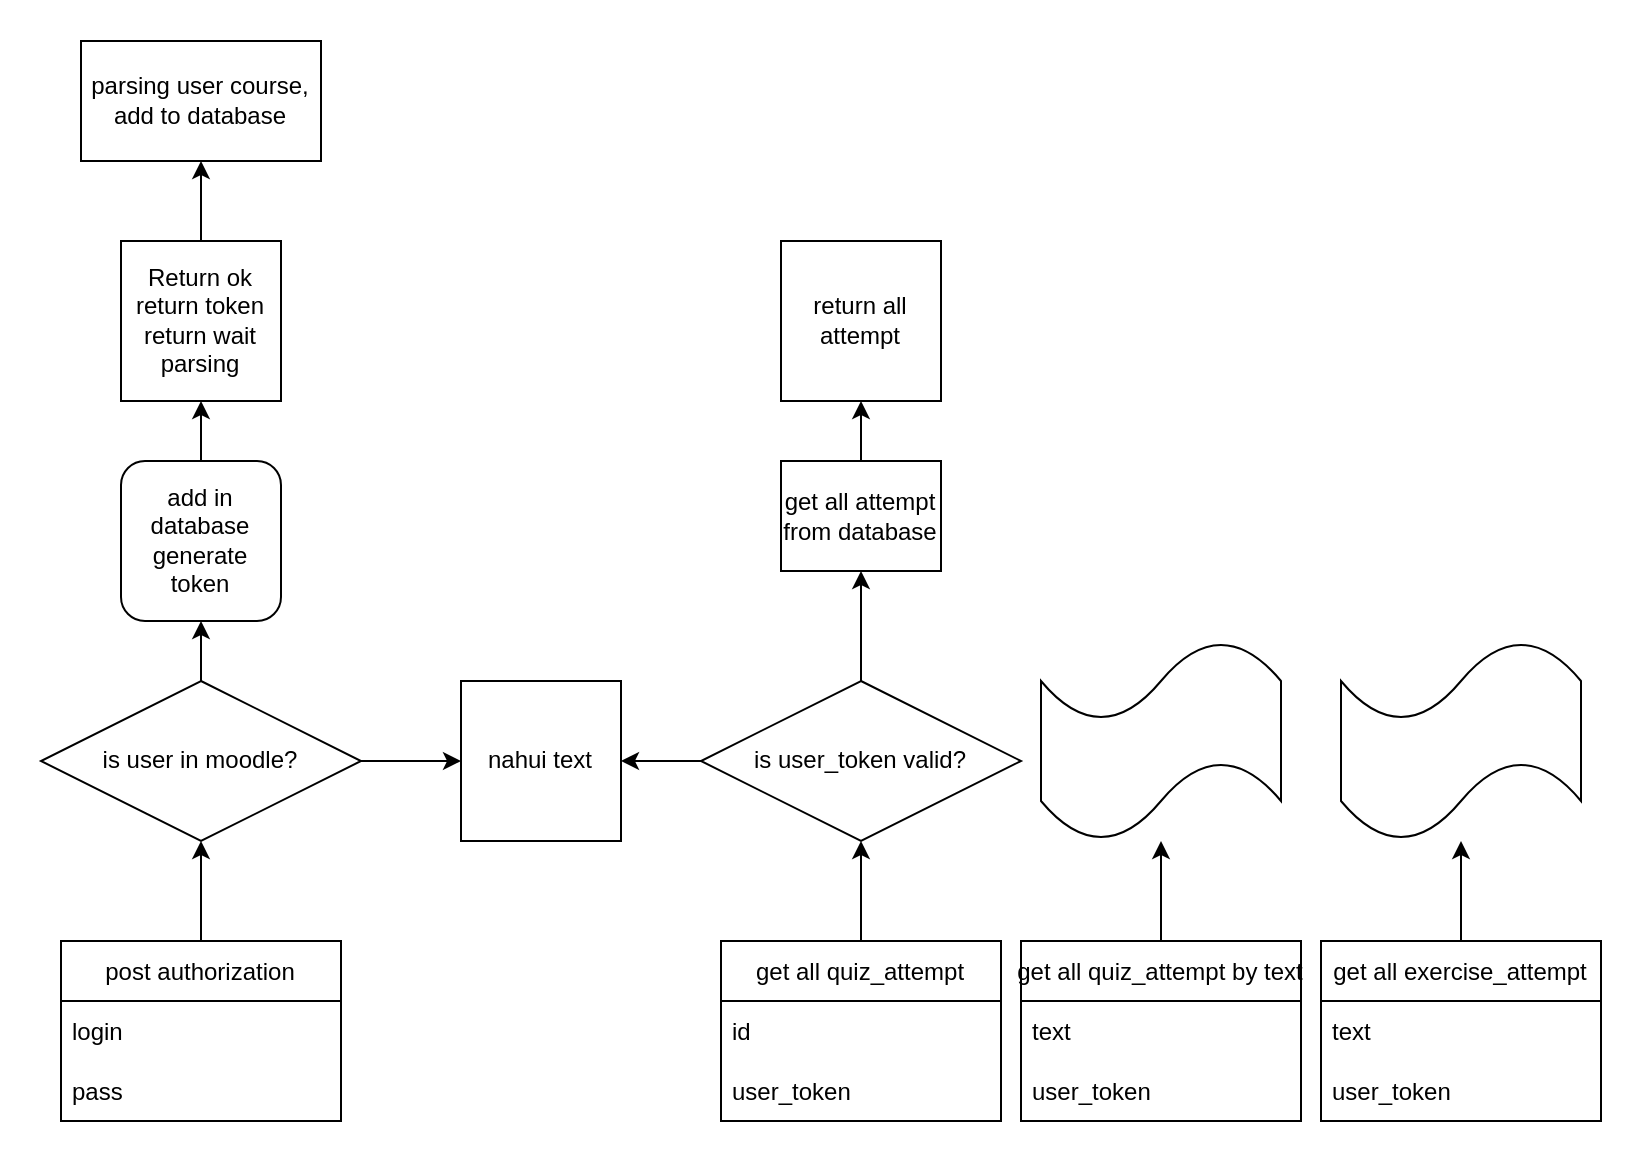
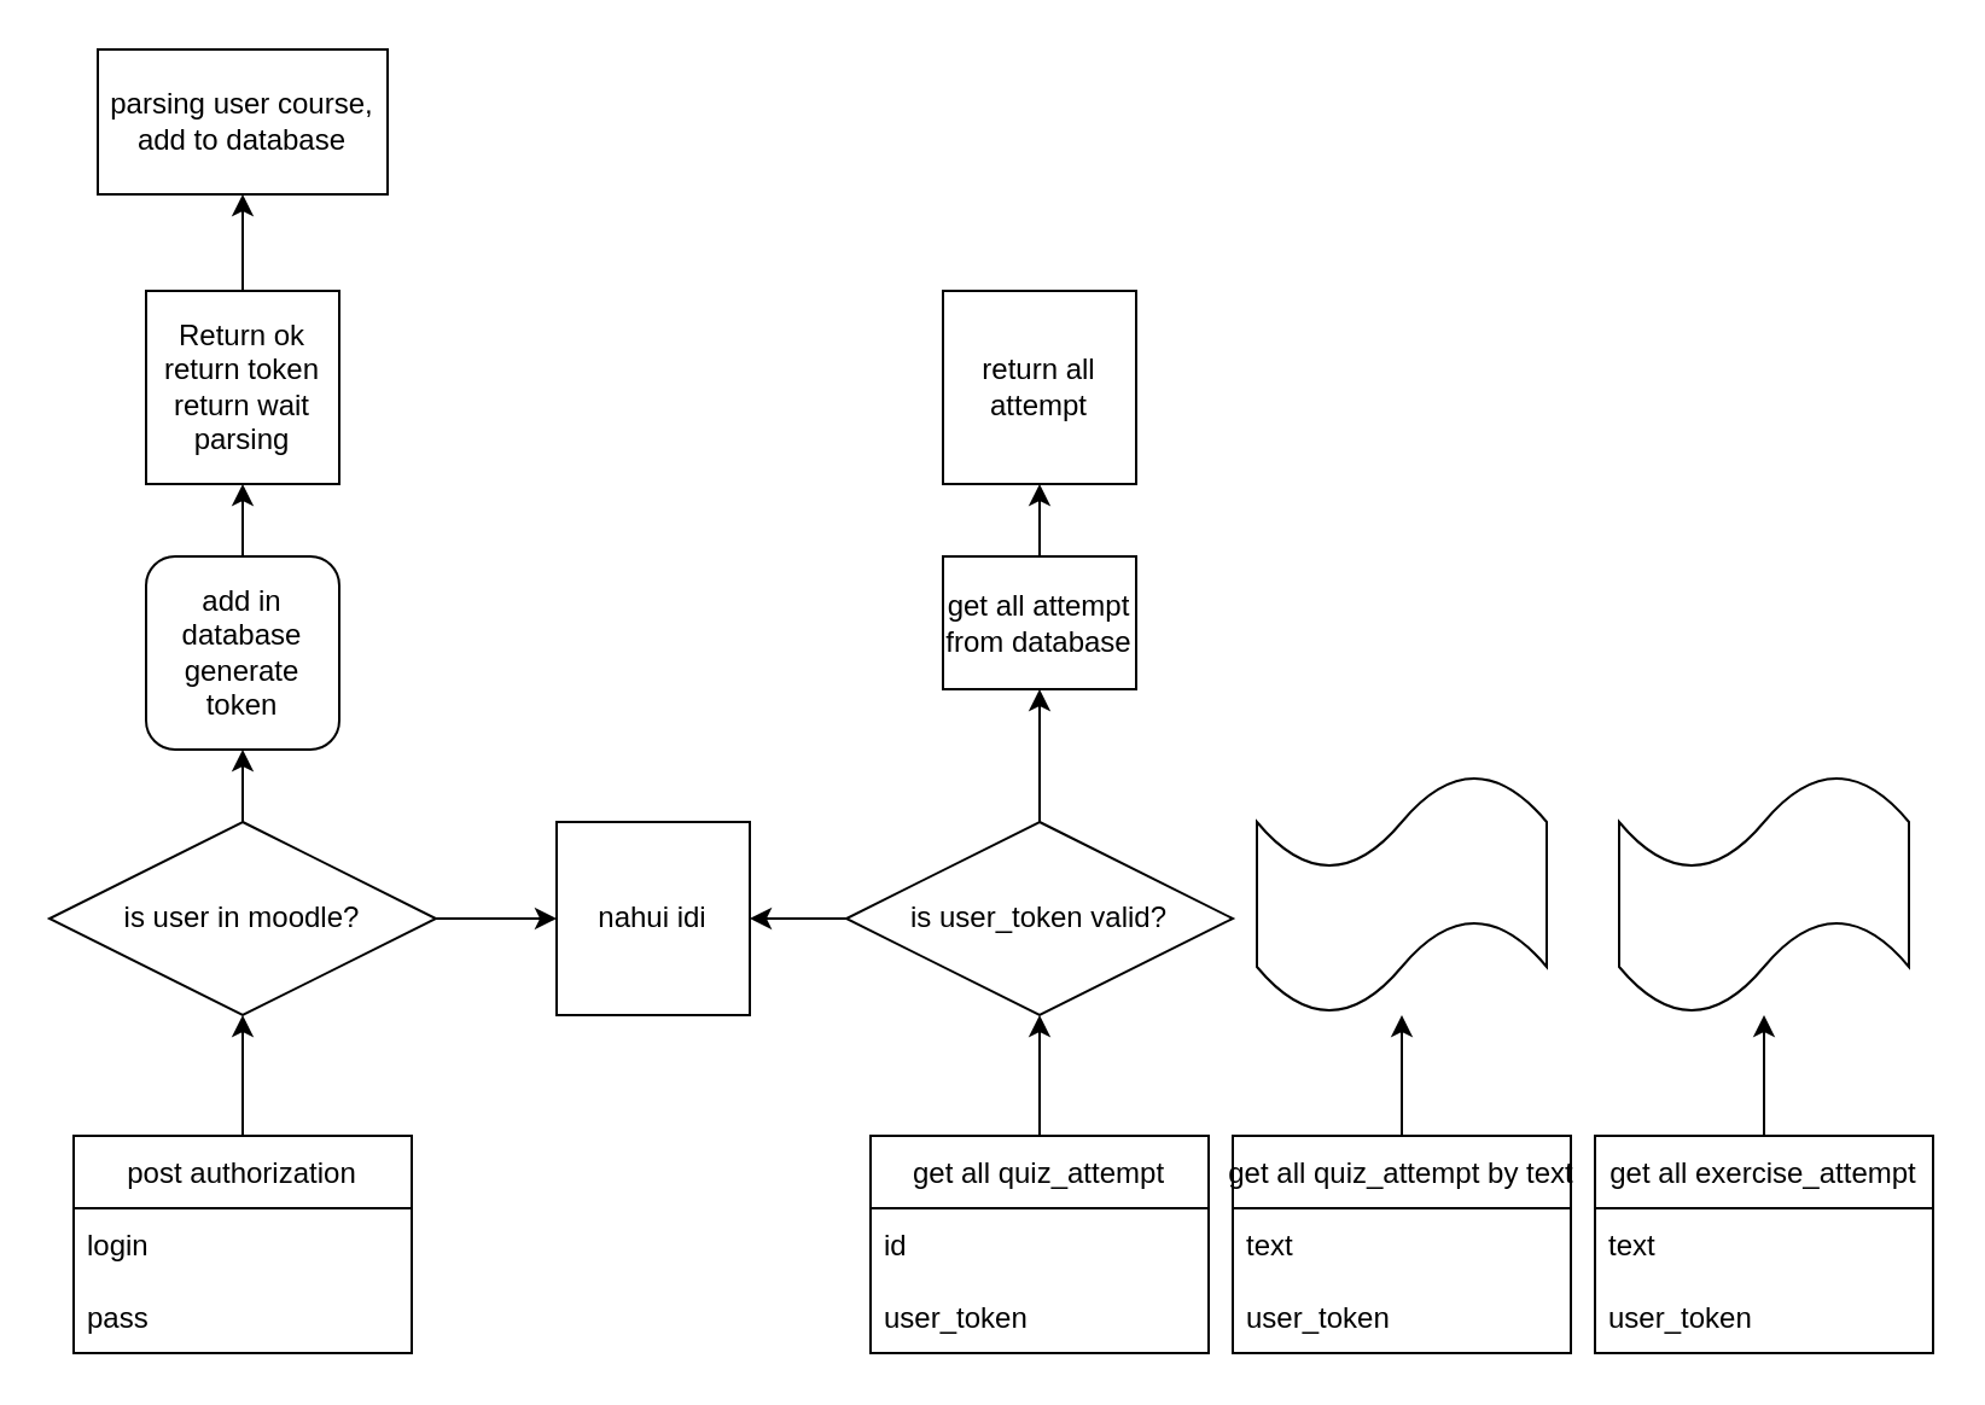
  <mxCell id="0" />
  <mxCell id="1" parent="0" />
  <mxCell id="2" style="edgeStyle=none;rounded=0;orthogonalLoop=1;jettySize=auto;html=1;" edge="1" parent="1" source="21" target="19"><mxGeometry relative="1" as="geometry"><mxPoint x="290" y="420" as="targetPoint" /></mxGeometry></mxCell>
  <mxCell id="3" style="edgeStyle=none;rounded=0;orthogonalLoop=1;jettySize=auto;html=1;exitX=0.5;exitY=0;exitDx=0;exitDy=0;entryX=0.5;entryY=1;entryDx=0;entryDy=0;" edge="1" parent="1" source="4" target="9"><mxGeometry relative="1" as="geometry" /></mxCell>
  <mxCell id="4" value="post authorization" style="swimlane;fontStyle=0;childLayout=stackLayout;horizontal=1;startSize=30;horizontalStack=0;resizeParent=1;resizeParentMax=0;resizeLast=0;collapsible=1;marginBottom=0;" vertex="1" parent="1"><mxGeometry x="30" y="470" width="140" height="90" as="geometry" /></mxCell>
  <mxCell id="5" value="login" style="text;strokeColor=none;fillColor=none;align=left;verticalAlign=middle;spacingLeft=4;spacingRight=4;overflow=hidden;points=[[0,0.5],[1,0.5]];portConstraint=eastwest;rotatable=0;" vertex="1" parent="4"><mxGeometry y="30" width="140" height="30" as="geometry" /></mxCell>
  <mxCell id="6" value="pass" style="text;strokeColor=none;fillColor=none;align=left;verticalAlign=middle;spacingLeft=4;spacingRight=4;overflow=hidden;points=[[0,0.5],[1,0.5]];portConstraint=eastwest;rotatable=0;" vertex="1" parent="4"><mxGeometry y="60" width="140" height="30" as="geometry" /></mxCell>
  <mxCell id="7" style="edgeStyle=none;rounded=0;orthogonalLoop=1;jettySize=auto;html=1;entryX=0.5;entryY=1;entryDx=0;entryDy=0;" edge="1" parent="1" source="9" target="13"><mxGeometry relative="1" as="geometry" /></mxCell>
  <mxCell id="8" style="edgeStyle=none;rounded=0;orthogonalLoop=1;jettySize=auto;html=1;" edge="1" parent="1" source="9" target="19"><mxGeometry relative="1" as="geometry" /></mxCell>
  <mxCell id="9" value="is user in moodle?" style="rhombus;whiteSpace=wrap;html=1;" vertex="1" parent="1"><mxGeometry x="20" y="340" width="160" height="80" as="geometry" /></mxCell>
  <mxCell id="10" style="edgeStyle=none;rounded=0;orthogonalLoop=1;jettySize=auto;html=1;entryX=0.5;entryY=1;entryDx=0;entryDy=0;" edge="1" parent="1" source="11" target="14"><mxGeometry relative="1" as="geometry" /></mxCell>
  <mxCell id="11" value="Return ok&lt;br&gt;return token&lt;br&gt;return wait parsing" style="whiteSpace=wrap;html=1;aspect=fixed;" vertex="1" parent="1"><mxGeometry x="60" y="120" width="80" height="80" as="geometry" /></mxCell>
  <mxCell id="12" style="edgeStyle=none;rounded=0;orthogonalLoop=1;jettySize=auto;html=1;entryX=0.5;entryY=1;entryDx=0;entryDy=0;" edge="1" parent="1" source="13" target="11"><mxGeometry relative="1" as="geometry" /></mxCell>
  <mxCell id="13" value="add in database&lt;br&gt;generate token" style="whiteSpace=wrap;html=1;aspect=fixed;rounded=1;" vertex="1" parent="1"><mxGeometry x="60" y="230" width="80" height="80" as="geometry" /></mxCell>
  <mxCell id="14" value="parsing user course, add to database" style="rounded=0;whiteSpace=wrap;html=1;" vertex="1" parent="1"><mxGeometry x="40" y="20" width="120" height="60" as="geometry" /></mxCell>
  <mxCell id="15" style="edgeStyle=none;rounded=0;orthogonalLoop=1;jettySize=auto;html=1;entryX=0.5;entryY=1;entryDx=0;entryDy=0;" edge="1" parent="1" source="16" target="21"><mxGeometry relative="1" as="geometry" /></mxCell>
  <mxCell id="16" value="get all quiz_attempt" style="swimlane;fontStyle=0;childLayout=stackLayout;horizontal=1;startSize=30;horizontalStack=0;resizeParent=1;resizeParentMax=0;resizeLast=0;collapsible=1;marginBottom=0;" vertex="1" parent="1"><mxGeometry x="360" y="470" width="140" height="90" as="geometry" /></mxCell>
  <mxCell id="17" value="id" style="text;strokeColor=none;fillColor=none;align=left;verticalAlign=middle;spacingLeft=4;spacingRight=4;overflow=hidden;points=[[0,0.5],[1,0.5]];portConstraint=eastwest;rotatable=0;" vertex="1" parent="16"><mxGeometry y="30" width="140" height="30" as="geometry" /></mxCell>
  <mxCell id="18" value="user_token" style="text;strokeColor=none;fillColor=none;align=left;verticalAlign=middle;spacingLeft=4;spacingRight=4;overflow=hidden;points=[[0,0.5],[1,0.5]];portConstraint=eastwest;rotatable=0;" vertex="1" parent="16"><mxGeometry y="60" width="140" height="30" as="geometry" /></mxCell>
- <mxCell id="19" value="nahui text" style="whiteSpace=wrap;html=1;aspect=fixed;" vertex="1" parent="1"><mxGeometry x="230" y="340" width="80" height="80" as="geometry" /></mxCell>
+ <mxCell id="19" value="nahui idi" style="whiteSpace=wrap;html=1;aspect=fixed;" vertex="1" parent="1"><mxGeometry x="230" y="340" width="80" height="80" as="geometry" /></mxCell>
  <mxCell id="20" style="edgeStyle=none;rounded=0;orthogonalLoop=1;jettySize=auto;html=1;entryX=0.5;entryY=1;entryDx=0;entryDy=0;" edge="1" parent="1" source="21" target="23"><mxGeometry relative="1" as="geometry" /></mxCell>
  <mxCell id="21" value="is user_token valid?" style="rhombus;whiteSpace=wrap;html=1;" vertex="1" parent="1"><mxGeometry x="350" y="340" width="160" height="80" as="geometry" /></mxCell>
  <mxCell id="22" style="edgeStyle=none;rounded=0;orthogonalLoop=1;jettySize=auto;html=1;entryX=0.5;entryY=1;entryDx=0;entryDy=0;" edge="1" parent="1" source="23" target="24"><mxGeometry relative="1" as="geometry" /></mxCell>
  <mxCell id="23" value="get all attempt from database" style="whiteSpace=wrap;html=1;aspect=fixed;" vertex="1" parent="1"><mxGeometry x="390" y="230" width="80" height="55" as="geometry" /></mxCell>
  <mxCell id="24" value="return all attempt" style="whiteSpace=wrap;html=1;aspect=fixed;" vertex="1" parent="1"><mxGeometry x="390" y="120" width="80" height="80" as="geometry" /></mxCell>
  <mxCell id="25" style="edgeStyle=none;rounded=0;orthogonalLoop=1;jettySize=auto;html=1;" edge="1" parent="1" source="26" target="29"><mxGeometry relative="1" as="geometry" /></mxCell>
  <mxCell id="26" value="get all quiz_attempt by text" style="swimlane;fontStyle=0;childLayout=stackLayout;horizontal=1;startSize=30;horizontalStack=0;resizeParent=1;resizeParentMax=0;resizeLast=0;collapsible=1;marginBottom=0;" vertex="1" parent="1"><mxGeometry x="510" y="470" width="140" height="90" as="geometry" /></mxCell>
  <mxCell id="27" value="text" style="text;strokeColor=none;fillColor=none;align=left;verticalAlign=middle;spacingLeft=4;spacingRight=4;overflow=hidden;points=[[0,0.5],[1,0.5]];portConstraint=eastwest;rotatable=0;" vertex="1" parent="26"><mxGeometry y="30" width="140" height="30" as="geometry" /></mxCell>
  <mxCell id="28" value="user_token" style="text;strokeColor=none;fillColor=none;align=left;verticalAlign=middle;spacingLeft=4;spacingRight=4;overflow=hidden;points=[[0,0.5],[1,0.5]];portConstraint=eastwest;rotatable=0;" vertex="1" parent="26"><mxGeometry y="60" width="140" height="30" as="geometry" /></mxCell>
  <mxCell id="29" value="" style="shape=tape;whiteSpace=wrap;html=1;" vertex="1" parent="1"><mxGeometry x="520" y="320" width="120" height="100" as="geometry" /></mxCell>
  <mxCell id="30" style="edgeStyle=none;rounded=0;orthogonalLoop=1;jettySize=auto;html=1;" edge="1" parent="1" source="31" target="34"><mxGeometry relative="1" as="geometry" /></mxCell>
  <mxCell id="31" value="get all exercise_attempt" style="swimlane;fontStyle=0;childLayout=stackLayout;horizontal=1;startSize=30;horizontalStack=0;resizeParent=1;resizeParentMax=0;resizeLast=0;collapsible=1;marginBottom=0;" vertex="1" parent="1"><mxGeometry x="660" y="470" width="140" height="90" as="geometry" /></mxCell>
  <mxCell id="32" value="text" style="text;strokeColor=none;fillColor=none;align=left;verticalAlign=middle;spacingLeft=4;spacingRight=4;overflow=hidden;points=[[0,0.5],[1,0.5]];portConstraint=eastwest;rotatable=0;" vertex="1" parent="31"><mxGeometry y="30" width="140" height="30" as="geometry" /></mxCell>
  <mxCell id="33" value="user_token" style="text;strokeColor=none;fillColor=none;align=left;verticalAlign=middle;spacingLeft=4;spacingRight=4;overflow=hidden;points=[[0,0.5],[1,0.5]];portConstraint=eastwest;rotatable=0;" vertex="1" parent="31"><mxGeometry y="60" width="140" height="30" as="geometry" /></mxCell>
  <mxCell id="34" value="" style="shape=tape;whiteSpace=wrap;html=1;" vertex="1" parent="1"><mxGeometry x="670" y="320" width="120" height="100" as="geometry" /></mxCell>
